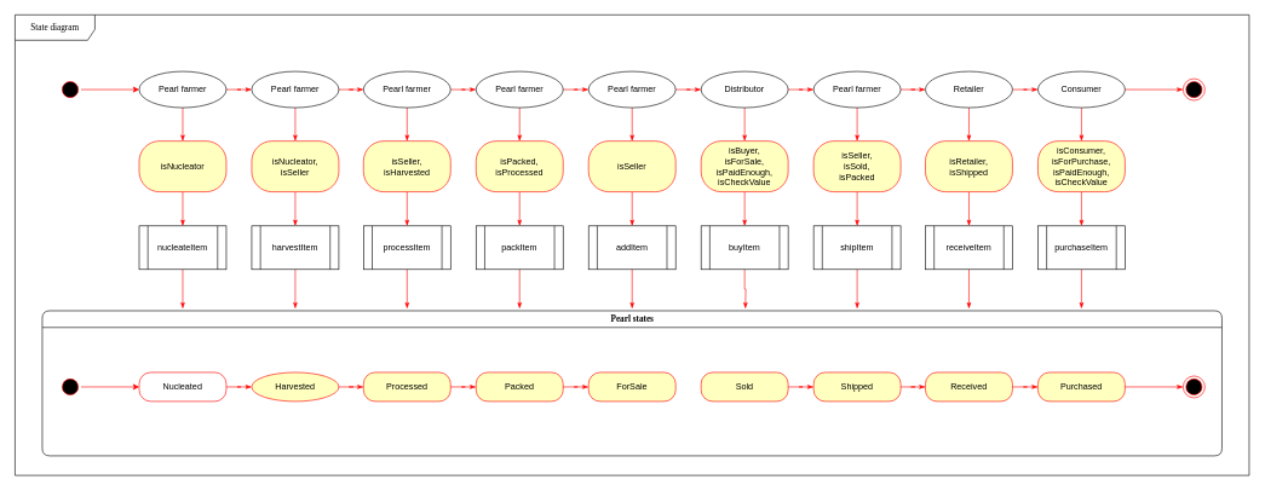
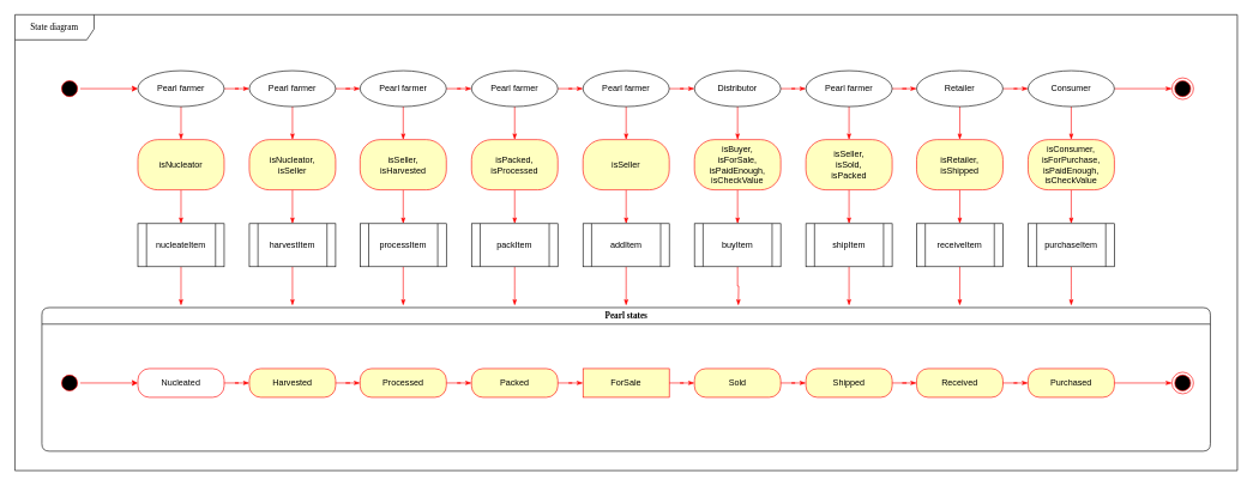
  <mxCell id="0" />
  <mxCell id="1" parent="0" />
  <mxCell id="2" value="State diagram" style="shape=umlFrame;whiteSpace=wrap;html=1;rounded=1;shadow=0;comic=0;labelBackgroundColor=none;strokeColor=#000000;strokeWidth=1;fillColor=#ffffff;fontFamily=Verdana;fontSize=12;fontColor=#000000;align=center;width=110;height=35;" parent="1" vertex="1"><mxGeometry x="20" y="20" width="1700" height="635" as="geometry" /></mxCell>
  <mxCell id="3" value="" style="group" parent="1" vertex="1" connectable="0"><mxGeometry x="57.5" y="428" width="1625" height="200" as="geometry" /></mxCell>
  <mxCell id="4" value="Pearl states" style="swimlane;whiteSpace=wrap;html=1;rounded=1;shadow=0;comic=0;labelBackgroundColor=none;strokeColor=#000000;strokeWidth=1;fillColor=#ffffff;fontFamily=Verdana;fontSize=12;fontColor=#000000;align=center;" parent="3" vertex="1"><mxGeometry width="1625" height="200" as="geometry" /></mxCell>
  <mxCell id="5" value="" style="group" parent="3" vertex="1" connectable="0"><mxGeometry x="23.5" y="85" width="1578" height="40" as="geometry" /></mxCell>
  <mxCell id="6" value="" style="ellipse;html=1;shape=startState;fillColor=#000000;strokeColor=#ff0000;" parent="5" vertex="1"><mxGeometry y="5" width="30" height="30" as="geometry" /></mxCell>
  <mxCell id="7" value="Nucleated" style="rounded=1;whiteSpace=wrap;html=1;arcSize=40;fontColor=#000000;fillColor=#ffffff;strokeColor=#ff0000;" parent="5" vertex="1"><mxGeometry x="110" width="120" height="40" as="geometry" /></mxCell>
- <mxCell id="8" value="Harvested" style="ellipse;whiteSpace=wrap;html=1;arcSize=40;fontColor=#000000;fillColor=#ffffc0;strokeColor=#ff0000;" parent="5" vertex="1"><mxGeometry x="265" width="120" height="40" as="geometry" /></mxCell>
+ <mxCell id="8" value="Harvested" style="rounded=1;whiteSpace=wrap;html=1;arcSize=40;fontColor=#000000;fillColor=#ffffc0;strokeColor=#ff0000;" parent="5" vertex="1"><mxGeometry x="265" width="120" height="40" as="geometry" /></mxCell>
  <mxCell id="9" value="" style="edgeStyle=orthogonalEdgeStyle;rounded=0;orthogonalLoop=1;jettySize=auto;html=1;endArrow=classicThin;endFill=1;strokeColor=#FF0000;" parent="5" source="7" target="8" edge="1"><mxGeometry relative="1" as="geometry" /></mxCell>
  <mxCell id="10" value="Processed" style="rounded=1;whiteSpace=wrap;html=1;arcSize=40;fontColor=#000000;fillColor=#ffffc0;strokeColor=#ff0000;" parent="5" vertex="1"><mxGeometry x="419" width="120" height="40" as="geometry" /></mxCell>
  <mxCell id="11" value="" style="edgeStyle=orthogonalEdgeStyle;rounded=0;orthogonalLoop=1;jettySize=auto;html=1;endArrow=classicThin;endFill=1;strokeColor=#FF0000;" parent="5" source="8" target="10" edge="1"><mxGeometry relative="1" as="geometry" /></mxCell>
  <mxCell id="12" value="Packed" style="rounded=1;whiteSpace=wrap;html=1;arcSize=40;fontColor=#000000;fillColor=#ffffc0;strokeColor=#ff0000;" parent="5" vertex="1"><mxGeometry x="574" width="120" height="40" as="geometry" /></mxCell>
  <mxCell id="13" value="" style="edgeStyle=orthogonalEdgeStyle;rounded=0;orthogonalLoop=1;jettySize=auto;html=1;endArrow=classicThin;endFill=1;strokeColor=#FF0000;" parent="5" source="10" target="12" edge="1"><mxGeometry relative="1" as="geometry" /></mxCell>
- <mxCell id="14" value="ForSale" style="rounded=1;whiteSpace=wrap;html=1;arcSize=40;fontColor=#000000;fillColor=#ffffc0;strokeColor=#ff0000;" parent="5" vertex="1"><mxGeometry x="729" width="120" height="40" as="geometry" /></mxCell>
+ <mxCell id="14" value="ForSale" style="whiteSpace=wrap;html=1;arcSize=40;fontColor=#000000;fillColor=#ffffc0;strokeColor=#ff0000;rounded=0;" parent="5" vertex="1"><mxGeometry x="729" width="120" height="40" as="geometry" /></mxCell>
  <mxCell id="15" value="" style="edgeStyle=orthogonalEdgeStyle;rounded=0;orthogonalLoop=1;jettySize=auto;html=1;endArrow=classicThin;endFill=1;strokeColor=#FF0000;" parent="5" source="12" target="14" edge="1"><mxGeometry relative="1" as="geometry" /></mxCell>
  <mxCell id="16" value="Sold" style="rounded=1;whiteSpace=wrap;html=1;arcSize=40;fontColor=#000000;fillColor=#ffffc0;strokeColor=#ff0000;" parent="5" vertex="1"><mxGeometry x="884" width="120" height="40" as="geometry" /></mxCell>
+ <mxCell id="17" value="" style="edgeStyle=orthogonalEdgeStyle;rounded=0;orthogonalLoop=1;jettySize=auto;html=1;endArrow=classicThin;endFill=1;strokeColor=#FF0000;" parent="5" source="14" target="16" edge="1"><mxGeometry relative="1" as="geometry" /></mxCell>
  <mxCell id="18" value="Shipped" style="rounded=1;whiteSpace=wrap;html=1;arcSize=40;fontColor=#000000;fillColor=#ffffc0;strokeColor=#ff0000;" parent="5" vertex="1"><mxGeometry x="1039" width="120" height="40" as="geometry" /></mxCell>
  <mxCell id="19" value="" style="edgeStyle=orthogonalEdgeStyle;rounded=0;orthogonalLoop=1;jettySize=auto;html=1;endArrow=classicThin;endFill=1;strokeColor=#FF0000;" parent="5" source="16" target="18" edge="1"><mxGeometry relative="1" as="geometry" /></mxCell>
  <mxCell id="20" value="Received" style="rounded=1;whiteSpace=wrap;html=1;arcSize=40;fontColor=#000000;fillColor=#ffffc0;strokeColor=#ff0000;" parent="5" vertex="1"><mxGeometry x="1193" width="120" height="40" as="geometry" /></mxCell>
  <mxCell id="21" value="" style="edgeStyle=orthogonalEdgeStyle;rounded=0;orthogonalLoop=1;jettySize=auto;html=1;endArrow=classicThin;endFill=1;strokeColor=#FF0000;" parent="5" source="18" target="20" edge="1"><mxGeometry relative="1" as="geometry" /></mxCell>
  <mxCell id="22" value="Purchased" style="rounded=1;whiteSpace=wrap;html=1;arcSize=40;fontColor=#000000;fillColor=#ffffc0;strokeColor=#ff0000;" parent="5" vertex="1"><mxGeometry x="1348" width="120" height="40" as="geometry" /></mxCell>
  <mxCell id="23" value="" style="edgeStyle=orthogonalEdgeStyle;rounded=0;orthogonalLoop=1;jettySize=auto;html=1;endArrow=classicThin;endFill=1;strokeColor=#FF0000;" parent="5" source="20" target="22" edge="1"><mxGeometry relative="1" as="geometry" /></mxCell>
  <mxCell id="24" value="" style="endArrow=classic;html=1;entryX=0;entryY=0.5;entryDx=0;entryDy=0;exitX=1;exitY=0.5;exitDx=0;exitDy=0;strokeColor=#FF0000;" parent="5" source="6" target="7" edge="1"><mxGeometry width="50" height="50" relative="1" as="geometry"><mxPoint x="-80" y="270" as="sourcePoint" /><mxPoint x="-30" y="220" as="targetPoint" /></mxGeometry></mxCell>
  <mxCell id="25" value="" style="ellipse;html=1;shape=endState;fillColor=#000000;strokeColor=#ff0000;" parent="5" vertex="1"><mxGeometry x="1548" y="5" width="30" height="30" as="geometry" /></mxCell>
  <mxCell id="26" value="" style="edgeStyle=orthogonalEdgeStyle;rounded=0;orthogonalLoop=1;jettySize=auto;html=1;endArrow=classicThin;endFill=1;strokeColor=#FF0000;exitX=1;exitY=0.5;exitDx=0;exitDy=0;entryX=0;entryY=0.5;entryDx=0;entryDy=0;" parent="5" source="22" target="25" edge="1"><mxGeometry relative="1" as="geometry"><mxPoint x="1309" y="30" as="sourcePoint" /><mxPoint x="1389" y="30" as="targetPoint" /></mxGeometry></mxCell>
  <mxCell id="27" value="" style="ellipse;html=1;shape=startState;fillColor=#000000;strokeColor=#ff0000;" parent="1" vertex="1"><mxGeometry x="81" y="108" width="30" height="30" as="geometry" /></mxCell>
  <mxCell id="28" value="" style="ellipse;html=1;shape=endState;fillColor=#000000;strokeColor=#ff0000;" parent="1" vertex="1"><mxGeometry x="1629" y="108" width="30" height="30" as="geometry" /></mxCell>
  <mxCell id="29" value="" style="endArrow=classic;html=1;strokeColor=#FF0000;exitX=1;exitY=0.5;exitDx=0;exitDy=0;" parent="1" source="27" target="32" edge="1"><mxGeometry width="50" height="50" relative="1" as="geometry"><mxPoint x="131" y="123" as="sourcePoint" /><mxPoint x="201.429" y="595.429" as="targetPoint" /></mxGeometry></mxCell>
  <mxCell id="30" value="" style="edgeStyle=orthogonalEdgeStyle;rounded=0;orthogonalLoop=1;jettySize=auto;html=1;endArrow=classicThin;endFill=1;strokeColor=#FF0000;" parent="1" source="32" target="35" edge="1"><mxGeometry relative="1" as="geometry" /></mxCell>
  <mxCell id="31" style="edgeStyle=orthogonalEdgeStyle;rounded=0;orthogonalLoop=1;jettySize=auto;html=1;exitX=0.5;exitY=1;exitDx=0;exitDy=0;entryX=0.5;entryY=0;entryDx=0;entryDy=0;endArrow=classicThin;endFill=1;strokeColor=#FF0000;" parent="1" source="32" target="58" edge="1"><mxGeometry relative="1" as="geometry" /></mxCell>
  <mxCell id="32" value="Pearl farmer" style="ellipse;whiteSpace=wrap;html=1;" parent="1" vertex="1"><mxGeometry x="191" y="98" width="120" height="50" as="geometry" /></mxCell>
  <mxCell id="33" value="" style="edgeStyle=orthogonalEdgeStyle;rounded=0;orthogonalLoop=1;jettySize=auto;html=1;endArrow=classicThin;endFill=1;strokeColor=#FF0000;" parent="1" source="35" target="38" edge="1"><mxGeometry relative="1" as="geometry" /></mxCell>
  <mxCell id="34" style="edgeStyle=orthogonalEdgeStyle;rounded=0;orthogonalLoop=1;jettySize=auto;html=1;exitX=0.5;exitY=1;exitDx=0;exitDy=0;entryX=0.5;entryY=0;entryDx=0;entryDy=0;endArrow=classicThin;endFill=1;strokeColor=#FF0000;" parent="1" source="35" target="60" edge="1"><mxGeometry relative="1" as="geometry" /></mxCell>
  <mxCell id="35" value="Pearl farmer" style="ellipse;whiteSpace=wrap;html=1;" parent="1" vertex="1"><mxGeometry x="346" y="98" width="120" height="50" as="geometry" /></mxCell>
  <mxCell id="36" value="" style="edgeStyle=orthogonalEdgeStyle;rounded=0;orthogonalLoop=1;jettySize=auto;html=1;endArrow=classicThin;endFill=1;strokeColor=#FF0000;" parent="1" source="38" target="41" edge="1"><mxGeometry relative="1" as="geometry" /></mxCell>
  <mxCell id="37" style="edgeStyle=orthogonalEdgeStyle;rounded=0;orthogonalLoop=1;jettySize=auto;html=1;exitX=0.5;exitY=1;exitDx=0;exitDy=0;entryX=0.5;entryY=0;entryDx=0;entryDy=0;endArrow=classicThin;endFill=1;strokeColor=#FF0000;" parent="1" source="38" target="62" edge="1"><mxGeometry relative="1" as="geometry" /></mxCell>
  <mxCell id="38" value="Pearl farmer" style="ellipse;whiteSpace=wrap;html=1;" parent="1" vertex="1"><mxGeometry x="500" y="98" width="120" height="50" as="geometry" /></mxCell>
  <mxCell id="39" value="" style="edgeStyle=orthogonalEdgeStyle;rounded=0;orthogonalLoop=1;jettySize=auto;html=1;endArrow=classicThin;endFill=1;strokeColor=#FF0000;" parent="1" source="41" target="44" edge="1"><mxGeometry relative="1" as="geometry" /></mxCell>
  <mxCell id="40" style="edgeStyle=orthogonalEdgeStyle;rounded=0;orthogonalLoop=1;jettySize=auto;html=1;exitX=0.5;exitY=1;exitDx=0;exitDy=0;entryX=0.5;entryY=0;entryDx=0;entryDy=0;endArrow=classicThin;endFill=1;strokeColor=#FF0000;" parent="1" source="41" target="64" edge="1"><mxGeometry relative="1" as="geometry" /></mxCell>
  <mxCell id="41" value="Pearl farmer" style="ellipse;whiteSpace=wrap;html=1;" parent="1" vertex="1"><mxGeometry x="655" y="98" width="120" height="50" as="geometry" /></mxCell>
  <mxCell id="42" value="" style="edgeStyle=orthogonalEdgeStyle;rounded=0;orthogonalLoop=1;jettySize=auto;html=1;endArrow=classicThin;endFill=1;strokeColor=#FF0000;" parent="1" source="44" target="47" edge="1"><mxGeometry relative="1" as="geometry" /></mxCell>
  <mxCell id="43" style="edgeStyle=orthogonalEdgeStyle;rounded=0;orthogonalLoop=1;jettySize=auto;html=1;exitX=0.5;exitY=1;exitDx=0;exitDy=0;entryX=0.5;entryY=0;entryDx=0;entryDy=0;endArrow=classicThin;endFill=1;strokeColor=#FF0000;" parent="1" source="44" target="66" edge="1"><mxGeometry relative="1" as="geometry" /></mxCell>
  <mxCell id="44" value="Pearl farmer" style="ellipse;whiteSpace=wrap;html=1;" parent="1" vertex="1"><mxGeometry x="810" y="98" width="120" height="50" as="geometry" /></mxCell>
  <mxCell id="45" value="" style="edgeStyle=orthogonalEdgeStyle;rounded=0;orthogonalLoop=1;jettySize=auto;html=1;endArrow=classicThin;endFill=1;strokeColor=#FF0000;" parent="1" source="47" target="50" edge="1"><mxGeometry relative="1" as="geometry" /></mxCell>
  <mxCell id="46" style="edgeStyle=orthogonalEdgeStyle;rounded=0;orthogonalLoop=1;jettySize=auto;html=1;exitX=0.5;exitY=1;exitDx=0;exitDy=0;entryX=0.5;entryY=0;entryDx=0;entryDy=0;endArrow=classicThin;endFill=1;strokeColor=#FF0000;" parent="1" source="47" target="68" edge="1"><mxGeometry relative="1" as="geometry" /></mxCell>
  <mxCell id="47" value="Distributor" style="ellipse;whiteSpace=wrap;html=1;" parent="1" vertex="1"><mxGeometry x="965" y="98" width="120" height="50" as="geometry" /></mxCell>
  <mxCell id="48" value="" style="edgeStyle=orthogonalEdgeStyle;rounded=0;orthogonalLoop=1;jettySize=auto;html=1;endArrow=classicThin;endFill=1;strokeColor=#FF0000;" parent="1" source="50" target="53" edge="1"><mxGeometry relative="1" as="geometry" /></mxCell>
  <mxCell id="49" style="edgeStyle=orthogonalEdgeStyle;rounded=0;orthogonalLoop=1;jettySize=auto;html=1;exitX=0.5;exitY=1;exitDx=0;exitDy=0;entryX=0.5;entryY=0;entryDx=0;entryDy=0;endArrow=classicThin;endFill=1;strokeColor=#FF0000;" parent="1" source="50" target="70" edge="1"><mxGeometry relative="1" as="geometry" /></mxCell>
  <mxCell id="50" value="Pearl farmer" style="ellipse;whiteSpace=wrap;html=1;" parent="1" vertex="1"><mxGeometry x="1120" y="98" width="120" height="50" as="geometry" /></mxCell>
  <mxCell id="51" value="" style="edgeStyle=orthogonalEdgeStyle;rounded=0;orthogonalLoop=1;jettySize=auto;html=1;endArrow=classicThin;endFill=1;strokeColor=#FF0000;" parent="1" source="53" target="56" edge="1"><mxGeometry relative="1" as="geometry" /></mxCell>
  <mxCell id="52" style="edgeStyle=orthogonalEdgeStyle;rounded=0;orthogonalLoop=1;jettySize=auto;html=1;exitX=0.5;exitY=1;exitDx=0;exitDy=0;entryX=0.5;entryY=0;entryDx=0;entryDy=0;endArrow=classicThin;endFill=1;strokeColor=#FF0000;" parent="1" source="53" target="72" edge="1"><mxGeometry relative="1" as="geometry" /></mxCell>
  <mxCell id="53" value="Retailer" style="ellipse;whiteSpace=wrap;html=1;" parent="1" vertex="1"><mxGeometry x="1274" y="98" width="120" height="50" as="geometry" /></mxCell>
  <mxCell id="54" value="" style="edgeStyle=orthogonalEdgeStyle;rounded=0;orthogonalLoop=1;jettySize=auto;html=1;endArrow=classicThin;endFill=1;strokeColor=#FF0000;" parent="1" source="56" target="28" edge="1"><mxGeometry relative="1" as="geometry" /></mxCell>
  <mxCell id="55" style="edgeStyle=orthogonalEdgeStyle;rounded=0;orthogonalLoop=1;jettySize=auto;html=1;exitX=0.5;exitY=1;exitDx=0;exitDy=0;entryX=0.5;entryY=0;entryDx=0;entryDy=0;endArrow=classicThin;endFill=1;strokeColor=#FF0000;" parent="1" source="56" target="74" edge="1"><mxGeometry relative="1" as="geometry" /></mxCell>
  <mxCell id="56" value="Consumer" style="ellipse;whiteSpace=wrap;html=1;" parent="1" vertex="1"><mxGeometry x="1429" y="98" width="120" height="50" as="geometry" /></mxCell>
  <mxCell id="57" style="edgeStyle=orthogonalEdgeStyle;rounded=0;orthogonalLoop=1;jettySize=auto;html=1;exitX=0.5;exitY=1;exitDx=0;exitDy=0;entryX=0.5;entryY=0;entryDx=0;entryDy=0;endArrow=classicThin;endFill=1;strokeColor=#FF0000;" parent="1" source="58" target="76" edge="1"><mxGeometry relative="1" as="geometry" /></mxCell>
  <mxCell id="58" value="isNucleator&lt;br&gt;" style="rounded=1;whiteSpace=wrap;html=1;arcSize=40;fontColor=#000000;fillColor=#ffffc0;strokeColor=#ff0000;" parent="1" vertex="1"><mxGeometry x="191" y="194" width="120" height="70" as="geometry" /></mxCell>
  <mxCell id="59" style="edgeStyle=orthogonalEdgeStyle;rounded=0;orthogonalLoop=1;jettySize=auto;html=1;exitX=0.5;exitY=1;exitDx=0;exitDy=0;entryX=0.5;entryY=0;entryDx=0;entryDy=0;endArrow=classicThin;endFill=1;strokeColor=#FF0000;" parent="1" source="60" target="78" edge="1"><mxGeometry relative="1" as="geometry" /></mxCell>
  <mxCell id="60" value="isNucleator,&lt;br&gt;isSeller" style="rounded=1;whiteSpace=wrap;html=1;arcSize=40;fontColor=#000000;fillColor=#ffffc0;strokeColor=#ff0000;" parent="1" vertex="1"><mxGeometry x="346" y="194" width="120" height="70" as="geometry" /></mxCell>
  <mxCell id="61" style="edgeStyle=orthogonalEdgeStyle;rounded=0;orthogonalLoop=1;jettySize=auto;html=1;exitX=0.5;exitY=1;exitDx=0;exitDy=0;entryX=0.5;entryY=0;entryDx=0;entryDy=0;endArrow=classicThin;endFill=1;strokeColor=#FF0000;" parent="1" source="62" target="80" edge="1"><mxGeometry relative="1" as="geometry" /></mxCell>
  <mxCell id="62" value="isSeller,&lt;br&gt;isHarvested&lt;br&gt;" style="rounded=1;whiteSpace=wrap;html=1;arcSize=40;fontColor=#000000;fillColor=#ffffc0;strokeColor=#ff0000;" parent="1" vertex="1"><mxGeometry x="500" y="194" width="120" height="70" as="geometry" /></mxCell>
  <mxCell id="63" style="edgeStyle=orthogonalEdgeStyle;rounded=0;orthogonalLoop=1;jettySize=auto;html=1;exitX=0.5;exitY=1;exitDx=0;exitDy=0;entryX=0.5;entryY=0;entryDx=0;entryDy=0;endArrow=classicThin;endFill=1;strokeColor=#FF0000;" parent="1" source="64" target="82" edge="1"><mxGeometry relative="1" as="geometry" /></mxCell>
  <mxCell id="64" value="isPacked,&lt;br&gt;isProcessed&lt;br&gt;" style="rounded=1;whiteSpace=wrap;html=1;arcSize=40;fontColor=#000000;fillColor=#ffffc0;strokeColor=#ff0000;" parent="1" vertex="1"><mxGeometry x="655" y="194" width="120" height="70" as="geometry" /></mxCell>
  <mxCell id="65" style="edgeStyle=orthogonalEdgeStyle;rounded=0;orthogonalLoop=1;jettySize=auto;html=1;exitX=0.5;exitY=1;exitDx=0;exitDy=0;entryX=0.5;entryY=0;entryDx=0;entryDy=0;endArrow=classicThin;endFill=1;strokeColor=#FF0000;" parent="1" source="66" target="84" edge="1"><mxGeometry relative="1" as="geometry" /></mxCell>
  <mxCell id="66" value="isSeller" style="rounded=1;whiteSpace=wrap;html=1;arcSize=40;fontColor=#000000;fillColor=#ffffc0;strokeColor=#ff0000;" parent="1" vertex="1"><mxGeometry x="810" y="194" width="120" height="70" as="geometry" /></mxCell>
  <mxCell id="67" style="edgeStyle=orthogonalEdgeStyle;rounded=0;orthogonalLoop=1;jettySize=auto;html=1;exitX=0.5;exitY=1;exitDx=0;exitDy=0;entryX=0.5;entryY=0;entryDx=0;entryDy=0;endArrow=classicThin;endFill=1;strokeColor=#FF0000;" parent="1" source="68" target="86" edge="1"><mxGeometry relative="1" as="geometry" /></mxCell>
  <mxCell id="68" value="&lt;span&gt;isBuyer,&lt;/span&gt;&lt;br&gt;&lt;span&gt;isForSale,&lt;/span&gt;&lt;br&gt;&lt;span&gt;isPaidEnough,&lt;/span&gt;&lt;br&gt;&lt;span&gt;isCheckValue&lt;/span&gt;" style="rounded=1;whiteSpace=wrap;html=1;arcSize=40;fontColor=#000000;fillColor=#ffffc0;strokeColor=#ff0000;" parent="1" vertex="1"><mxGeometry x="965" y="194" width="120" height="70" as="geometry" /></mxCell>
  <mxCell id="69" style="edgeStyle=orthogonalEdgeStyle;rounded=0;orthogonalLoop=1;jettySize=auto;html=1;exitX=0.5;exitY=1;exitDx=0;exitDy=0;entryX=0.5;entryY=0;entryDx=0;entryDy=0;endArrow=classicThin;endFill=1;strokeColor=#FF0000;" parent="1" source="70" target="88" edge="1"><mxGeometry relative="1" as="geometry" /></mxCell>
  <mxCell id="70" value="isSeller,&lt;br&gt;isSold,&lt;br&gt;isPacked&lt;br&gt;" style="rounded=1;whiteSpace=wrap;html=1;arcSize=40;fontColor=#000000;fillColor=#ffffc0;strokeColor=#ff0000;" parent="1" vertex="1"><mxGeometry x="1120" y="194" width="120" height="70" as="geometry" /></mxCell>
  <mxCell id="71" style="edgeStyle=orthogonalEdgeStyle;rounded=0;orthogonalLoop=1;jettySize=auto;html=1;exitX=0.5;exitY=1;exitDx=0;exitDy=0;endArrow=classicThin;endFill=1;strokeColor=#FF0000;" parent="1" source="72" target="90" edge="1"><mxGeometry relative="1" as="geometry" /></mxCell>
  <mxCell id="72" value="isRetailer,&lt;br&gt;isShipped&lt;br&gt;" style="rounded=1;whiteSpace=wrap;html=1;arcSize=40;fontColor=#000000;fillColor=#ffffc0;strokeColor=#ff0000;" parent="1" vertex="1"><mxGeometry x="1274" y="194" width="120" height="70" as="geometry" /></mxCell>
  <mxCell id="73" style="edgeStyle=orthogonalEdgeStyle;rounded=0;orthogonalLoop=1;jettySize=auto;html=1;exitX=0.5;exitY=1;exitDx=0;exitDy=0;entryX=0.5;entryY=0;entryDx=0;entryDy=0;endArrow=classicThin;endFill=1;strokeColor=#FF0000;" parent="1" source="74" target="92" edge="1"><mxGeometry relative="1" as="geometry" /></mxCell>
  <mxCell id="74" value="isConsumer,&lt;br&gt;isForPurchase,&lt;br&gt;isPaidEnough,&lt;br&gt;isCheckValue&lt;br&gt;" style="rounded=1;whiteSpace=wrap;html=1;arcSize=40;fontColor=#000000;fillColor=#ffffc0;strokeColor=#ff0000;" parent="1" vertex="1"><mxGeometry x="1429" y="194" width="120" height="70" as="geometry" /></mxCell>
  <mxCell id="75" style="edgeStyle=orthogonalEdgeStyle;rounded=0;orthogonalLoop=1;jettySize=auto;html=1;exitX=0.5;exitY=1;exitDx=0;exitDy=0;endArrow=classicThin;endFill=1;strokeColor=#FF0000;" parent="1" source="76" edge="1"><mxGeometry relative="1" as="geometry"><mxPoint x="251" y="425" as="targetPoint" /></mxGeometry></mxCell>
  <mxCell id="76" value="nucleateItem" style="shape=process;whiteSpace=wrap;html=1;backgroundOutline=1;glass=0;" parent="1" vertex="1"><mxGeometry x="191" y="311" width="120" height="60" as="geometry" /></mxCell>
  <mxCell id="77" style="edgeStyle=orthogonalEdgeStyle;rounded=0;orthogonalLoop=1;jettySize=auto;html=1;exitX=0.5;exitY=1;exitDx=0;exitDy=0;endArrow=classicThin;endFill=1;strokeColor=#FF0000;" parent="1" source="78" edge="1"><mxGeometry relative="1" as="geometry"><mxPoint x="406" y="425" as="targetPoint" /></mxGeometry></mxCell>
  <mxCell id="78" value="harvestItem" style="shape=process;whiteSpace=wrap;html=1;backgroundOutline=1;glass=0;" parent="1" vertex="1"><mxGeometry x="346" y="311" width="120" height="60" as="geometry" /></mxCell>
  <mxCell id="79" style="edgeStyle=orthogonalEdgeStyle;rounded=0;orthogonalLoop=1;jettySize=auto;html=1;exitX=0.5;exitY=1;exitDx=0;exitDy=0;endArrow=classicThin;endFill=1;strokeColor=#FF0000;" parent="1" source="80" edge="1"><mxGeometry relative="1" as="geometry"><mxPoint x="560" y="425" as="targetPoint" /></mxGeometry></mxCell>
  <mxCell id="80" value="processItem" style="shape=process;whiteSpace=wrap;html=1;backgroundOutline=1;glass=0;" parent="1" vertex="1"><mxGeometry x="500" y="311" width="120" height="60" as="geometry" /></mxCell>
  <mxCell id="81" style="edgeStyle=orthogonalEdgeStyle;rounded=0;orthogonalLoop=1;jettySize=auto;html=1;exitX=0.5;exitY=1;exitDx=0;exitDy=0;endArrow=classicThin;endFill=1;strokeColor=#FF0000;" parent="1" source="82" edge="1"><mxGeometry relative="1" as="geometry"><mxPoint x="715" y="425" as="targetPoint" /></mxGeometry></mxCell>
  <mxCell id="82" value="packItem" style="shape=process;whiteSpace=wrap;html=1;backgroundOutline=1;glass=0;" parent="1" vertex="1"><mxGeometry x="655" y="311" width="120" height="60" as="geometry" /></mxCell>
  <mxCell id="83" style="edgeStyle=orthogonalEdgeStyle;rounded=0;orthogonalLoop=1;jettySize=auto;html=1;exitX=0.5;exitY=1;exitDx=0;exitDy=0;endArrow=classicThin;endFill=1;strokeColor=#FF0000;" parent="1" source="84" edge="1"><mxGeometry relative="1" as="geometry"><mxPoint x="870" y="425" as="targetPoint" /></mxGeometry></mxCell>
  <mxCell id="84" value="addItem" style="shape=process;whiteSpace=wrap;html=1;backgroundOutline=1;glass=0;" parent="1" vertex="1"><mxGeometry x="810" y="311" width="120" height="60" as="geometry" /></mxCell>
  <mxCell id="85" style="edgeStyle=orthogonalEdgeStyle;rounded=0;orthogonalLoop=1;jettySize=auto;html=1;exitX=0.5;exitY=1;exitDx=0;exitDy=0;endArrow=classicThin;endFill=1;strokeColor=#FF0000;" parent="1" source="86" edge="1"><mxGeometry relative="1" as="geometry"><mxPoint x="1026" y="425" as="targetPoint" /></mxGeometry></mxCell>
  <mxCell id="86" value="buyItem" style="shape=process;whiteSpace=wrap;html=1;backgroundOutline=1;glass=0;" parent="1" vertex="1"><mxGeometry x="965" y="311" width="120" height="60" as="geometry" /></mxCell>
  <mxCell id="87" style="edgeStyle=orthogonalEdgeStyle;rounded=0;orthogonalLoop=1;jettySize=auto;html=1;exitX=0.5;exitY=1;exitDx=0;exitDy=0;endArrow=classicThin;endFill=1;strokeColor=#FF0000;" parent="1" source="88" edge="1"><mxGeometry relative="1" as="geometry"><mxPoint x="1180" y="425" as="targetPoint" /></mxGeometry></mxCell>
  <mxCell id="88" value="shipItem" style="shape=process;whiteSpace=wrap;html=1;backgroundOutline=1;glass=0;" parent="1" vertex="1"><mxGeometry x="1120" y="311" width="120" height="60" as="geometry" /></mxCell>
  <mxCell id="89" style="edgeStyle=orthogonalEdgeStyle;rounded=0;orthogonalLoop=1;jettySize=auto;html=1;exitX=0.5;exitY=1;exitDx=0;exitDy=0;endArrow=classicThin;endFill=1;strokeColor=#FF0000;" parent="1" source="90" edge="1"><mxGeometry relative="1" as="geometry"><mxPoint x="1334" y="425" as="targetPoint" /></mxGeometry></mxCell>
  <mxCell id="90" value="receiveItem" style="shape=process;whiteSpace=wrap;html=1;backgroundOutline=1;glass=0;" parent="1" vertex="1"><mxGeometry x="1274" y="311" width="120" height="60" as="geometry" /></mxCell>
  <mxCell id="91" style="edgeStyle=orthogonalEdgeStyle;rounded=0;orthogonalLoop=1;jettySize=auto;html=1;exitX=0.5;exitY=1;exitDx=0;exitDy=0;endArrow=classicThin;endFill=1;strokeColor=#FF0000;" parent="1" source="92" edge="1"><mxGeometry relative="1" as="geometry"><mxPoint x="1489" y="425" as="targetPoint" /></mxGeometry></mxCell>
  <mxCell id="92" value="purchaseItem" style="shape=process;whiteSpace=wrap;html=1;backgroundOutline=1;glass=0;" parent="1" vertex="1"><mxGeometry x="1429" y="311" width="120" height="60" as="geometry" /></mxCell>
